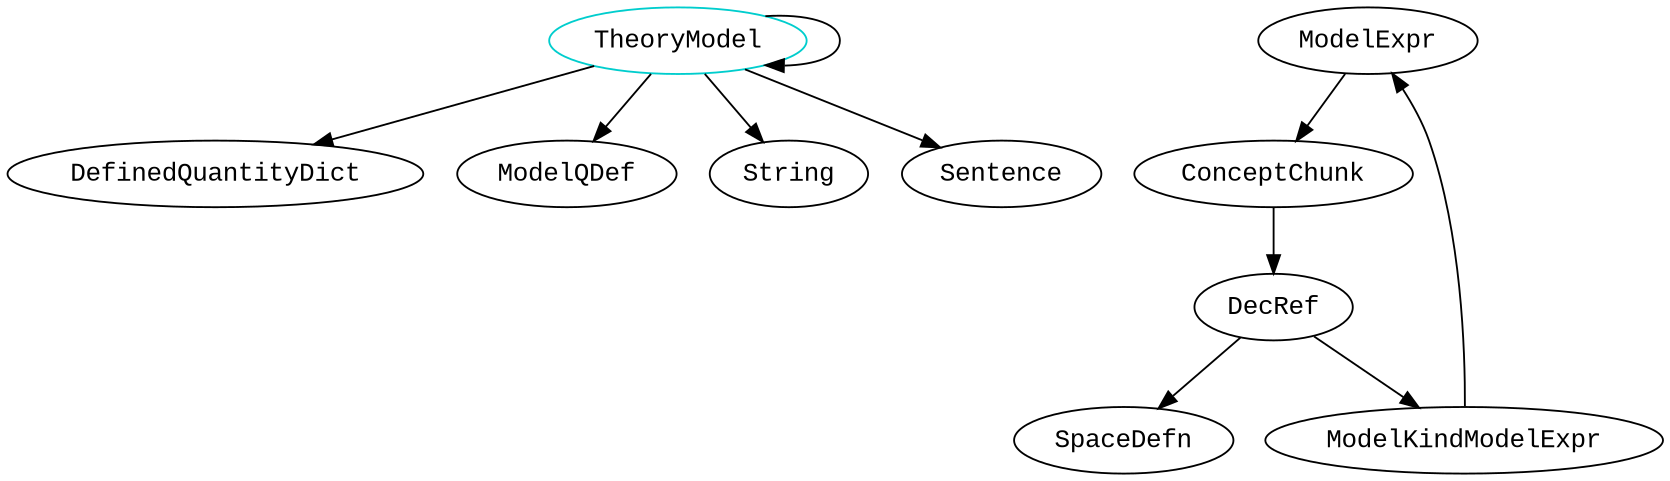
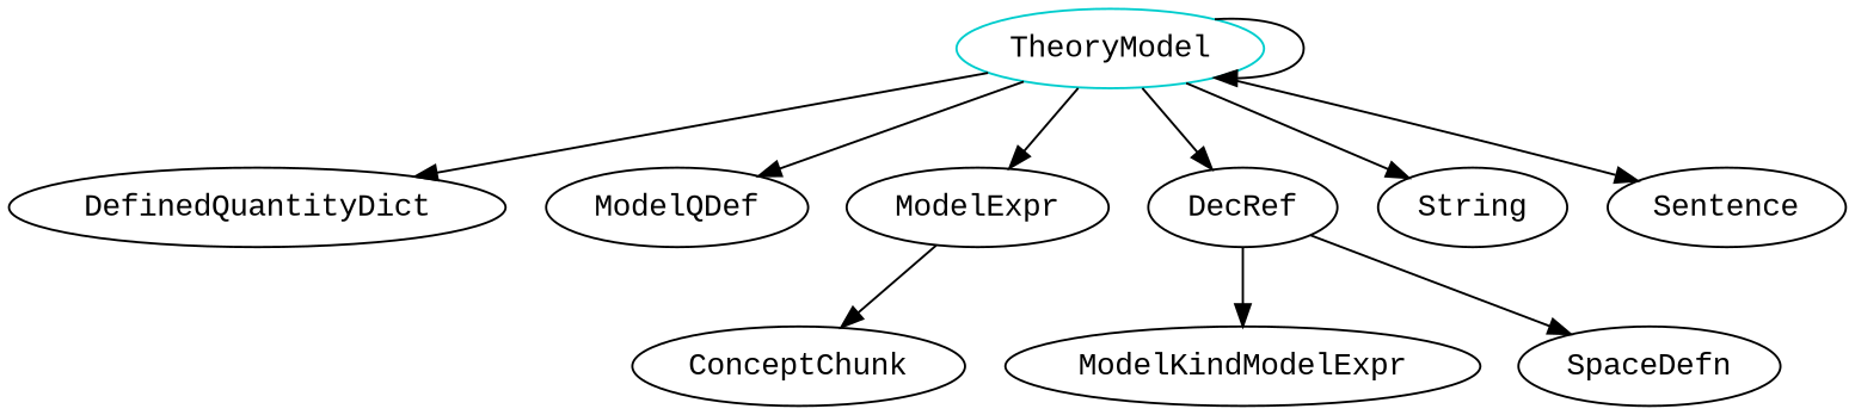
  digraph {
    fontname="Liberation Mono"
    node [fontname="Liberation Mono"]
    edge [fontname="Liberation Mono"]
    n1 [color=cyan3 label=TheoryModel shape=oval]
    DefinedQuantityDict
    ModelQDef
    ModelExpr
    DecRef
    String
    Sentence
    ConceptChunk
    ModelKindModelExpr
    SpaceDefn
    n1 -> n1
    n1 -> DefinedQuantityDict
    n1 -> ModelQDef
-   ModelKindModelExpr -> ModelExpr
-   ConceptChunk -> DecRef
+   n1 -> ModelExpr
+   n1 -> DecRef
    n1 -> String
    n1 -> Sentence
    ModelExpr -> ConceptChunk
    DecRef -> ModelKindModelExpr
    DecRef -> SpaceDefn
  }
